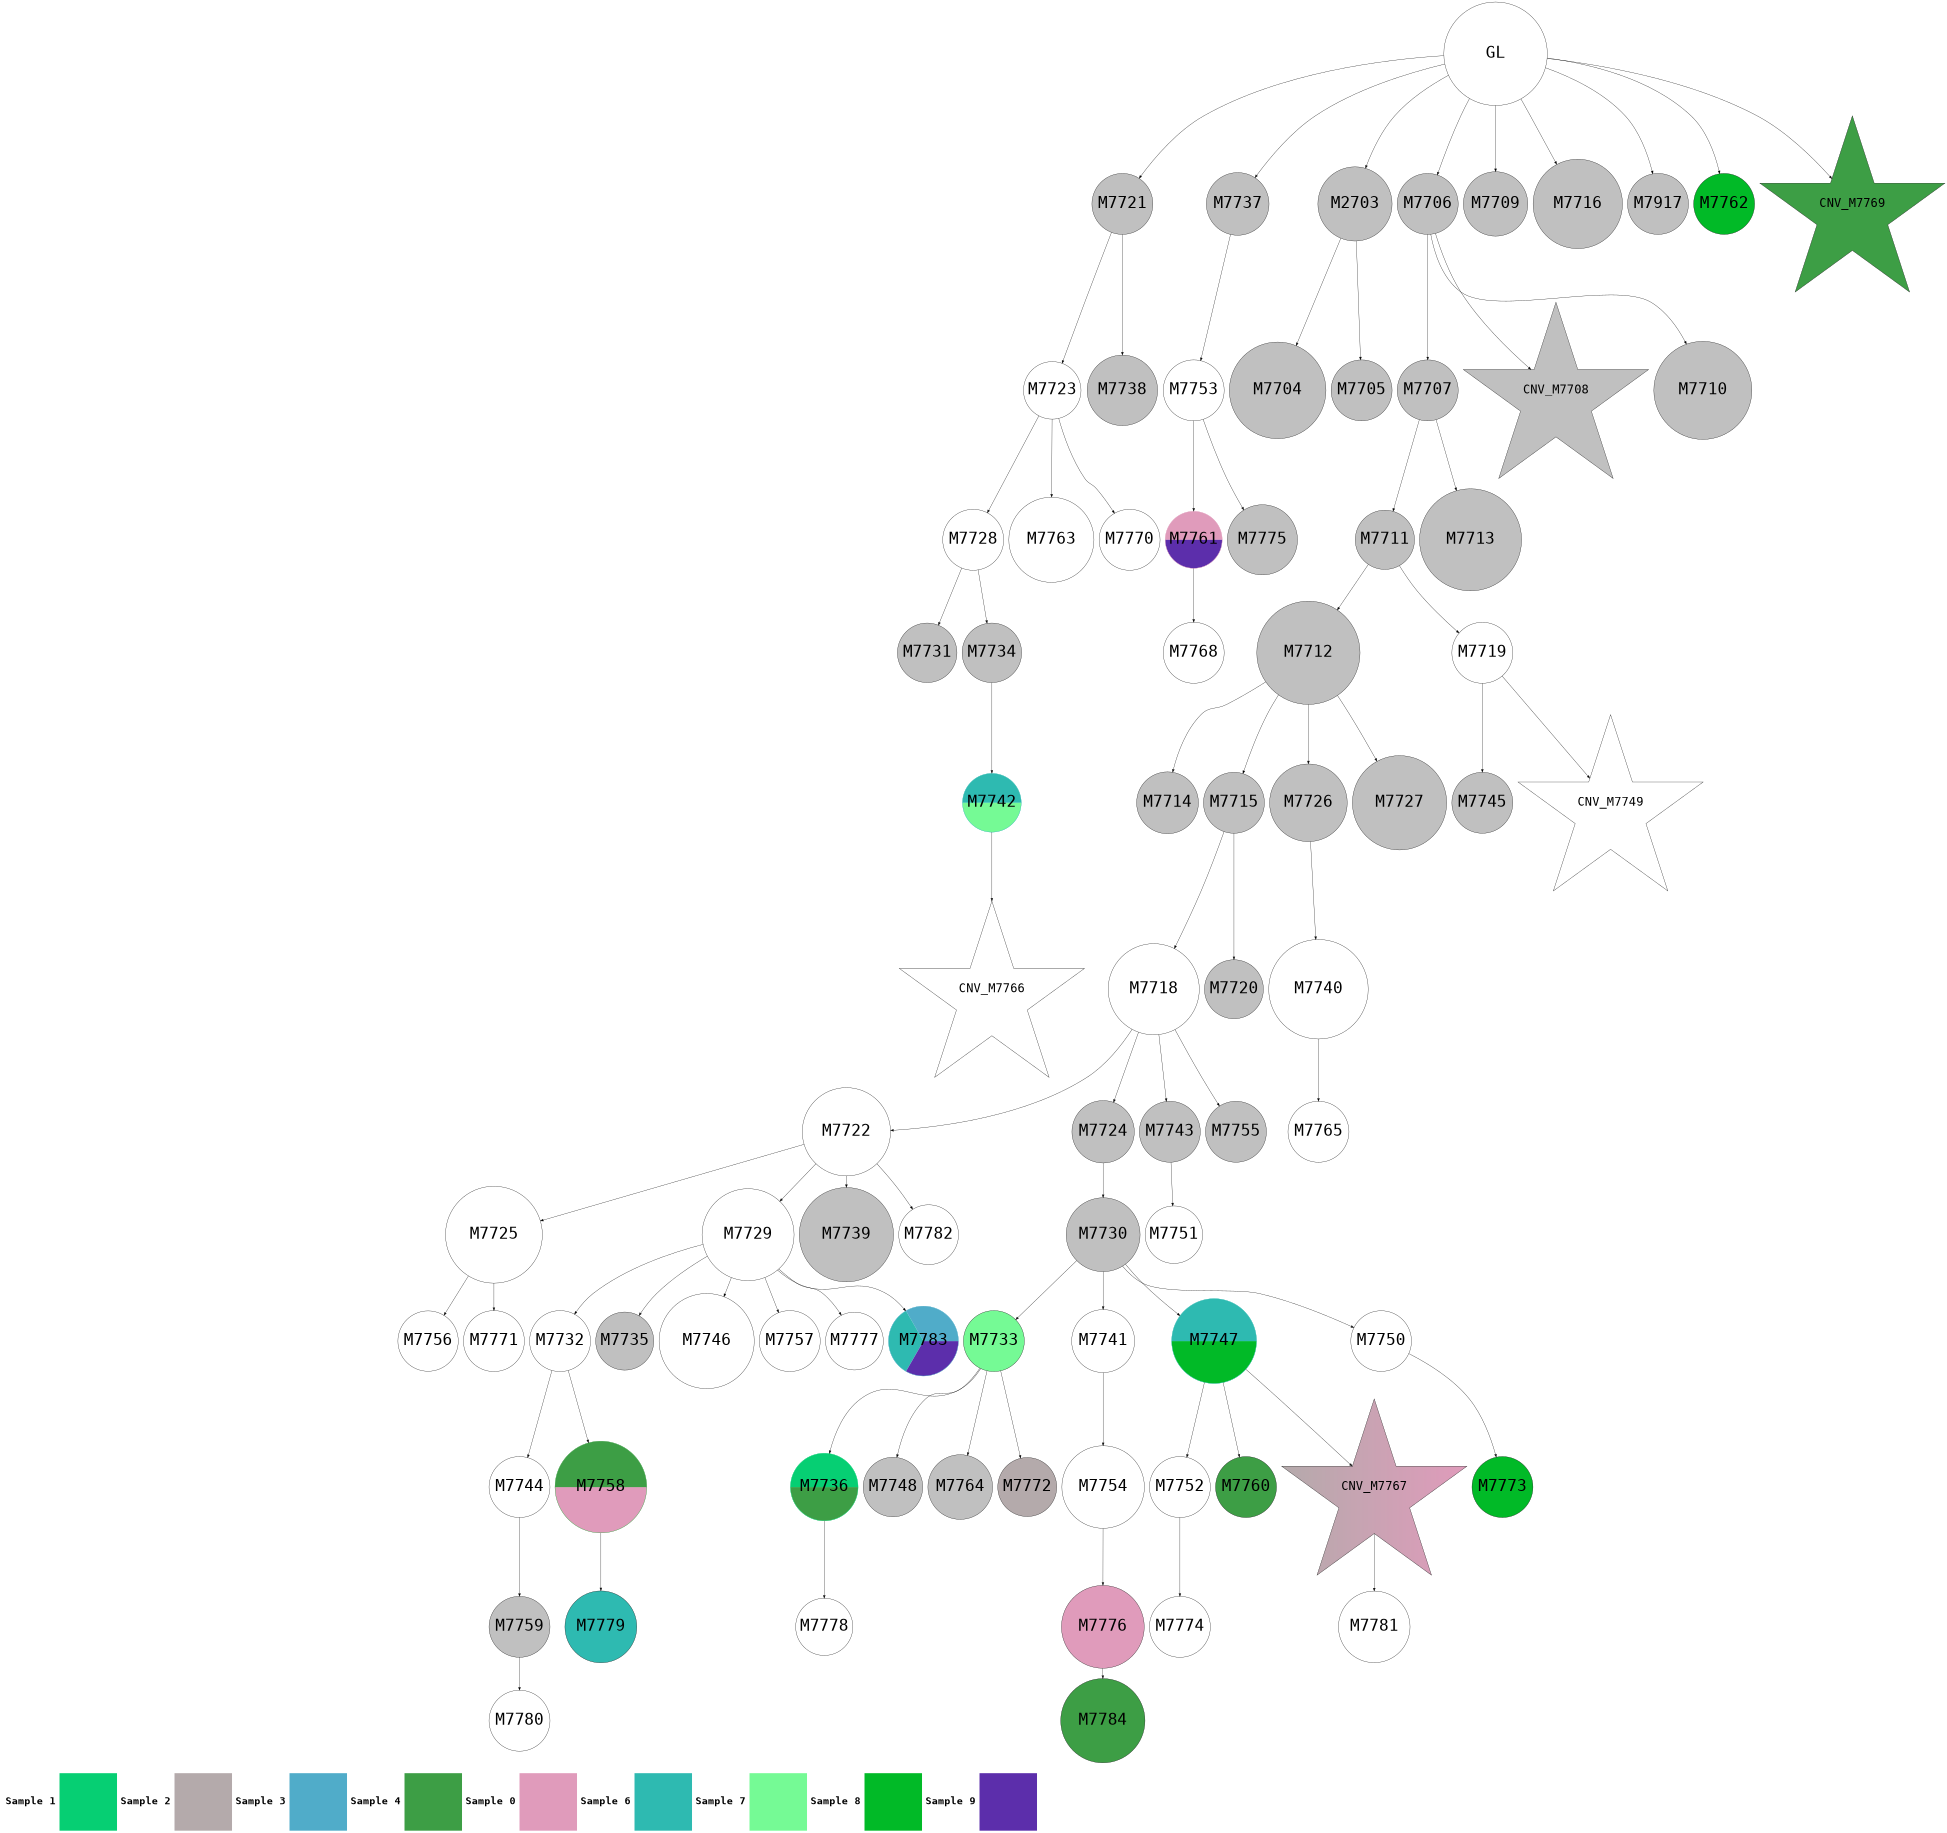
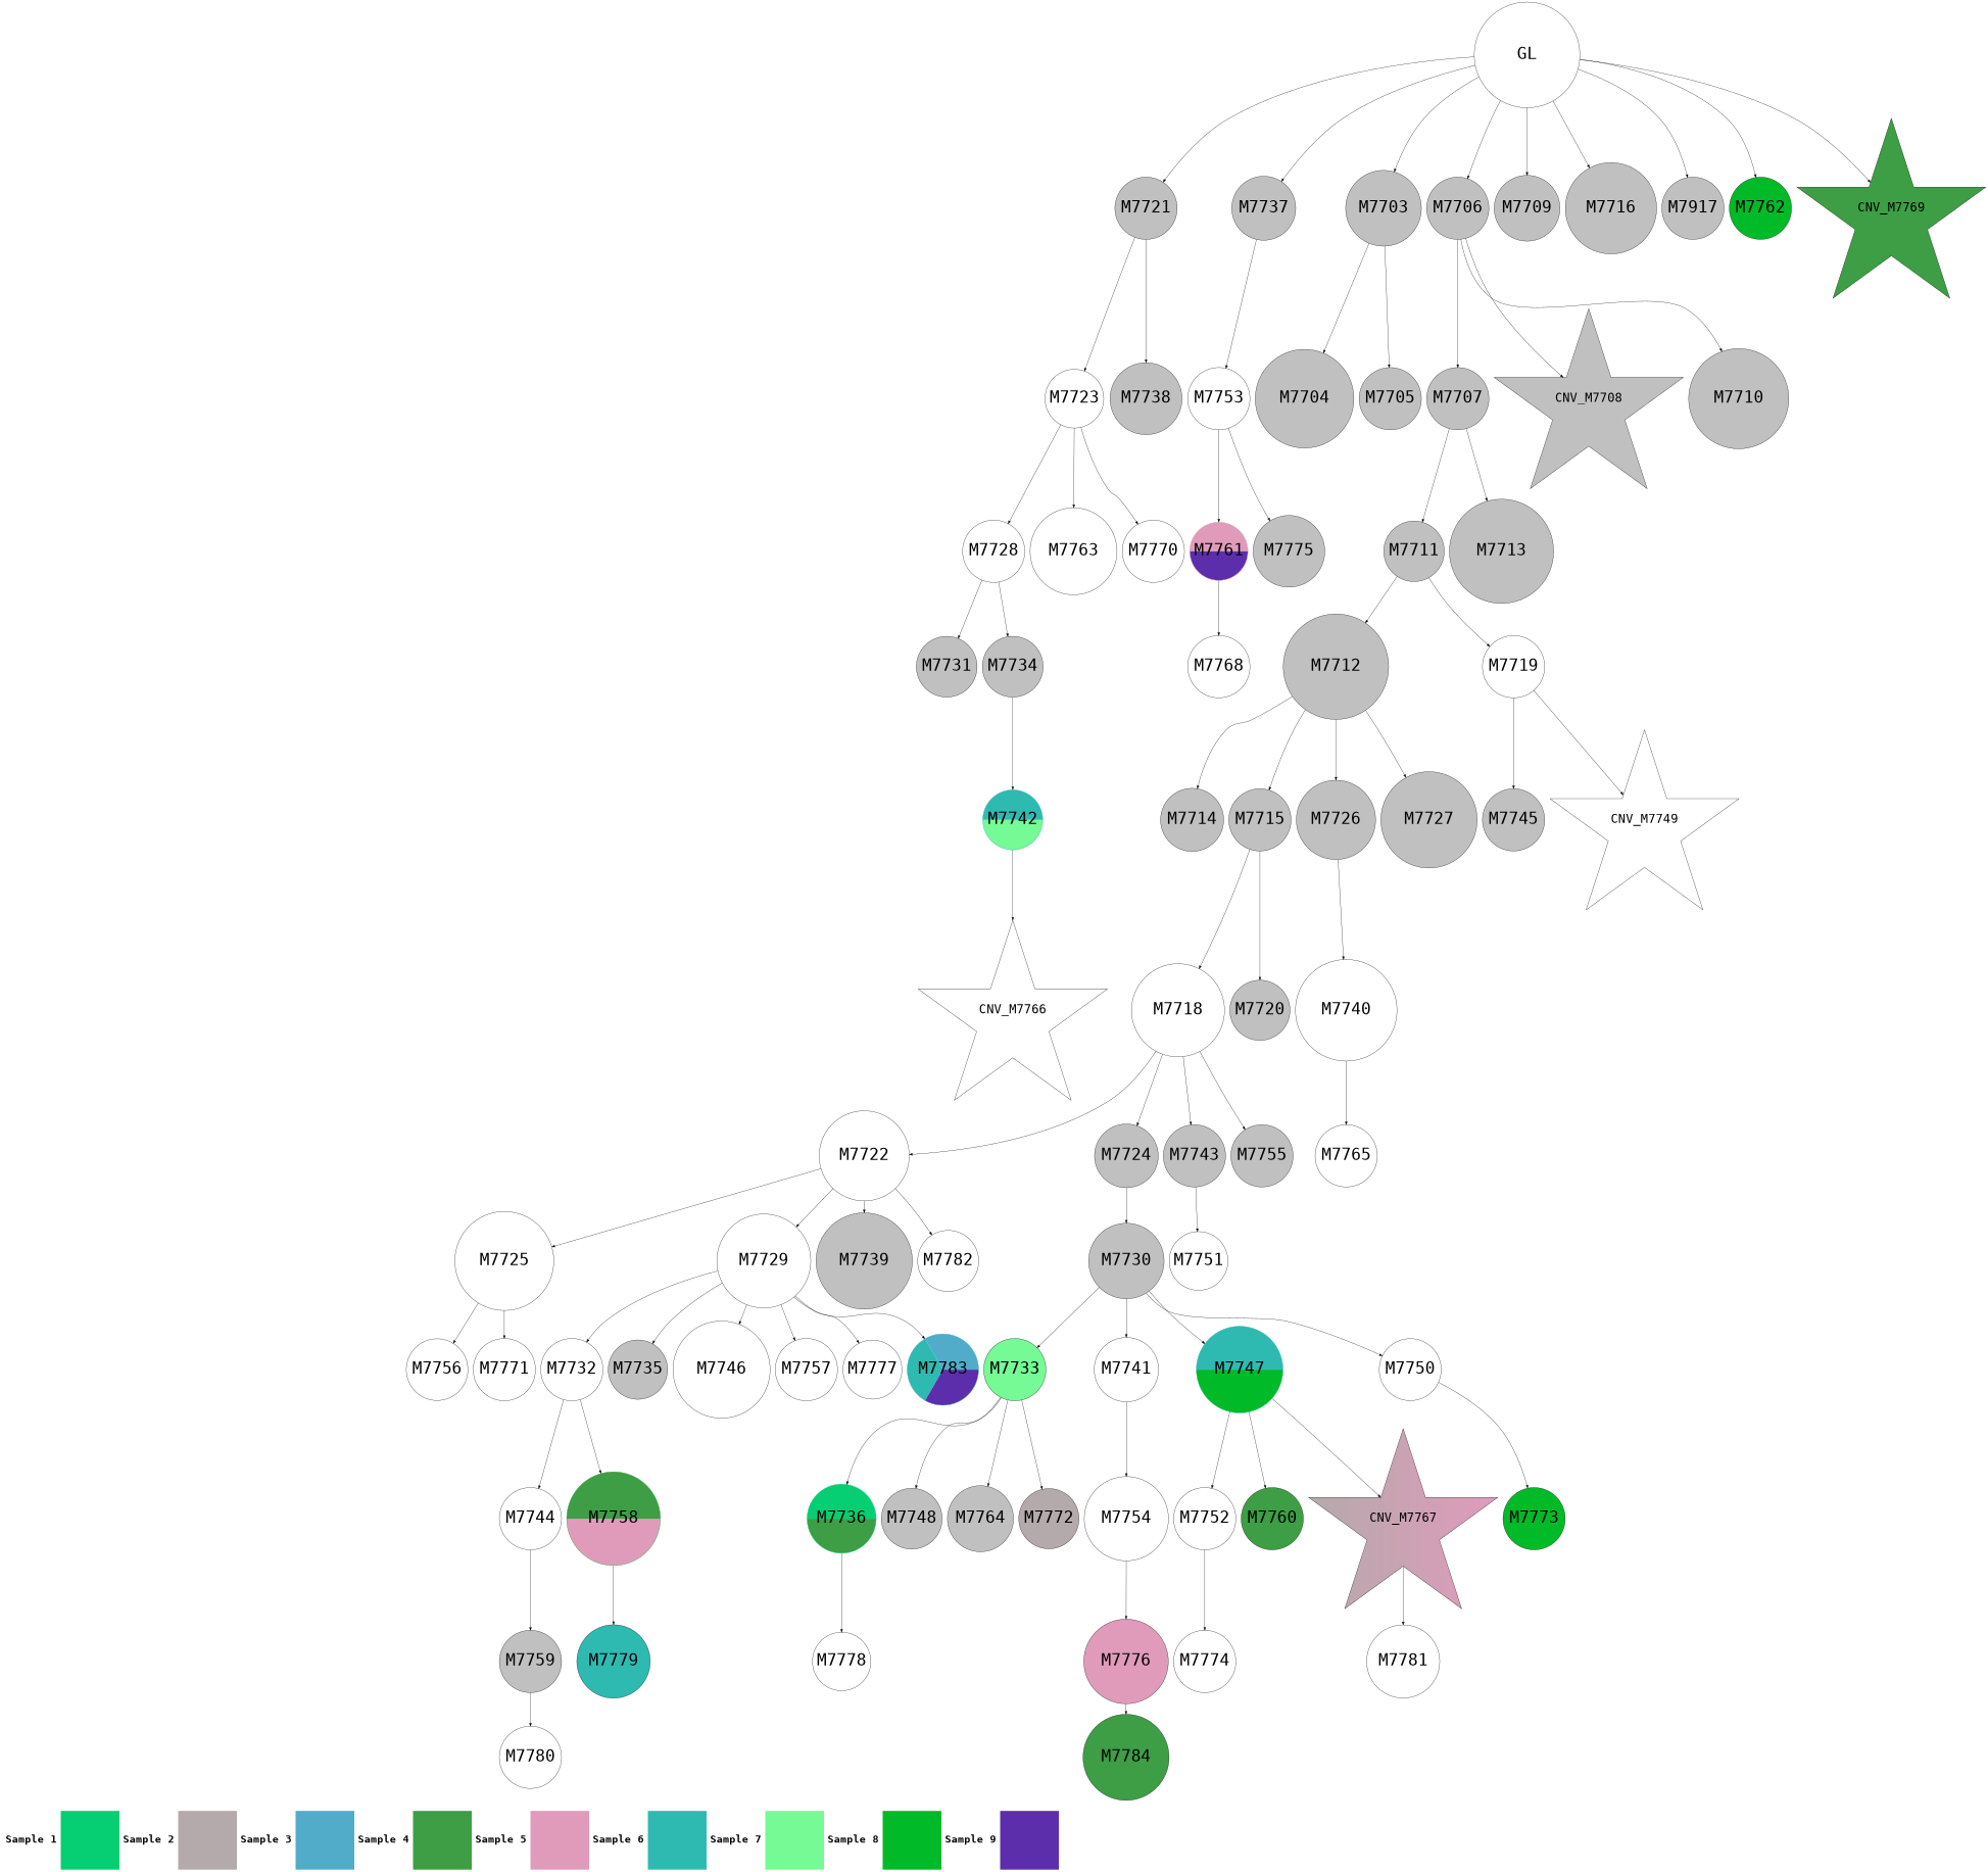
  digraph {
    fontname="DejaVu Sans Mono"
    rankdir=TB
    node [fontname="DejaVu Sans Mono" shape=circle fillcolor=grey fontsize=56 style=filled]
    edge [fontname="DejaVu Sans Mono"]
-   n1 [label=<<TABLE border="0" cellborder="0" cellspacing="0">  <TR><TD width="200" height="200" colspan="1"><FONT POINT-SIZE="36.0"><B>Sample 1</B></FONT></TD><TD width="200" height="200" colspan="1" BGCOLOR="#06cf73"></TD> <TD width="200" height="200" colspan="1"><FONT POINT-SIZE="36.0"><B>Sample 2</B></FONT></TD><TD width="200" height="200" colspan="1" BGCOLOR="#b4aaab"></TD> <TD width="200" height="200" colspan="1"><FONT POINT-SIZE="36.0"><B>Sample 3</B></FONT></TD><TD width="200" height="200" colspan="1" BGCOLOR="#50acc9"></TD> <TD width="200" height="200" colspan="1"><FONT POINT-SIZE="36.0"><B>Sample 4</B></FONT></TD><TD width="200" height="200" colspan="1" BGCOLOR="#3d9e45"></TD> <TD width="200" height="200" colspan="1"><FONT POINT-SIZE="36.0"><B>Sample 0</B></FONT></TD><TD width="200" height="200" colspan="1" BGCOLOR="#e09bbb"></TD> <TD width="200" height="200" colspan="1"><FONT POINT-SIZE="36.0"><B>Sample 6</B></FONT></TD><TD width="200" height="200" colspan="1" BGCOLOR="#2ebab1"></TD> <TD width="200" height="200" colspan="1"><FONT POINT-SIZE="36.0"><B>Sample 7</B></FONT></TD><TD width="200" height="200" colspan="1" BGCOLOR="#75fa95"></TD> <TD width="200" height="200" colspan="1"><FONT POINT-SIZE="36.0"><B>Sample 8</B></FONT></TD><TD width="200" height="200" colspan="1" BGCOLOR="#01ba27"></TD> <TD width="200" height="200" colspan="1"><FONT POINT-SIZE="36.0"><B>Sample 9</B></FONT></TD><TD width="200" height="200" colspan="1" BGCOLOR="#5c2eab"></TD> </TR></TABLE>> margin=0 shape=none fillcolor="" fontsize="" style=""]
+   n1 [label=<<TABLE border="0" cellborder="0" cellspacing="0">  <TR><TD width="200" height="200" colspan="1"><FONT POINT-SIZE="36.0"><B>Sample 1</B></FONT></TD><TD width="200" height="200" colspan="1" BGCOLOR="#06cf73"></TD> <TD width="200" height="200" colspan="1"><FONT POINT-SIZE="36.0"><B>Sample 2</B></FONT></TD><TD width="200" height="200" colspan="1" BGCOLOR="#b4aaab"></TD> <TD width="200" height="200" colspan="1"><FONT POINT-SIZE="36.0"><B>Sample 3</B></FONT></TD><TD width="200" height="200" colspan="1" BGCOLOR="#50acc9"></TD> <TD width="200" height="200" colspan="1"><FONT POINT-SIZE="36.0"><B>Sample 4</B></FONT></TD><TD width="200" height="200" colspan="1" BGCOLOR="#3d9e45"></TD> <TD width="200" height="200" colspan="1"><FONT POINT-SIZE="36.0"><B>Sample 5</B></FONT></TD><TD width="200" height="200" colspan="1" BGCOLOR="#e09bbb"></TD> <TD width="200" height="200" colspan="1"><FONT POINT-SIZE="36.0"><B>Sample 6</B></FONT></TD><TD width="200" height="200" colspan="1" BGCOLOR="#2ebab1"></TD> <TD width="200" height="200" colspan="1"><FONT POINT-SIZE="36.0"><B>Sample 7</B></FONT></TD><TD width="200" height="200" colspan="1" BGCOLOR="#75fa95"></TD> <TD width="200" height="200" colspan="1"><FONT POINT-SIZE="36.0"><B>Sample 8</B></FONT></TD><TD width="200" height="200" colspan="1" BGCOLOR="#01ba27"></TD> <TD width="200" height="200" colspan="1"><FONT POINT-SIZE="36.0"><B>Sample 9</B></FONT></TD><TD width="200" height="200" colspan="1" BGCOLOR="#5c2eab"></TD> </TR></TABLE>> margin=0 shape=none fillcolor="" fontsize="" style=""]
    n2 [height=2 label=M7711 width=2.22]
    n3 [height=2 label=M7712 width=4.99]
    n4 [fillcolor=white height=2 label=M7719 width=1.4]
    n5 [height=2 label=M7714 width=2.98]
    n6 [height=2 label=M7715 width=1.07]
    n7 [height=2 label=M7726 width=3.75]
    n8 [height=2 label=M7727 width=4.56]
    n9 [height=2 label=M7745 width=0.79]
    n10 [fillcolor=white fontsize=42 label=CNV_M7749 shape=star]
    n11 [fillcolor=white height=2 label=M7718 width=4.4]
    n12 [height=2 label=M7720 width=2.25]
    n13 [fillcolor=white height=2 label=M7740 width=4.81]
    n14 [fillcolor=white height=2 label=M7722 width=4.27]
    n15 [height=2 label=M7724 width=3.02]
    n16 [height=2 label=M7743 width=1.08]
    n17 [height=2 label=M7755 width=0.72]
    n18 [fillcolor=white height=2 label=M7765 width=1.26]
    n19 [fillcolor="#e09bbb" height=2 label=M7776 width=4]
    n20 [fillcolor="#3d9e45" height=2 label=M7784 width=4.07]
    n21 [fillcolor=white height=2 label=M7725 width=4.68]
    n22 [fillcolor=white height=2 label=M7729 width=4.45]
    n23 [height=2 label=M7739 width=4.56]
    n24 [fillcolor=white height=2 label=M7782 width=2.11]
    n25 [height=2 label=M7730 width=3.57]
    n26 [fillcolor=white height=2 label=M7751 width=2.58]
    n27 [fillcolor=white height=2 label=M7756 width=2.04]
    n28 [fillcolor=white height=2 label=M7771 width=0.34]
    n29 [fillcolor=white height=2 label=M7732 width=1.44]
    n30 [height=2 label=M7735 width=2.8]
    n31 [fillcolor=white height=2 label=M7746 width=4.6]
    n32 [fillcolor=white height=2 label=M7757 width=0.43]
    n33 [fillcolor=white height=2 label=M7777 width=2.46]
    n34 [color="#50acc9:#2ebab1:#5c2eab" height=2 label=M7783 style=wedged width=3.38 fillcolor=""]
    n35 [fillcolor="#75fa95" height=2 label=M7733 width=1.05]
    n36 [fillcolor=white height=2 label=M7741 width=3.04]
    n37 [color="#2ebab1:#01ba27" height=2 label=M7747 style=wedged width=4.1 fillcolor=""]
    n38 [fillcolor=white height=2 label=M7750 width=2.02]
    n39 [height=2 label=M7721 width=0.64]
    n40 [fillcolor=white height=2 label=M7723 width=2.57]
    n41 [height=2 label=M7738 width=3.4]
    n42 [fillcolor=white height=2 label=M7728 width=1.11]
    n43 [fillcolor=white height=2 label=M7763 width=4.11]
    n44 [fillcolor=white height=2 label=M7770 width=1.8]
    n45 [height=2 label=M7731 width=2.18]
    n46 [height=2 label=M7734 width=2.15]
    n47 [fillcolor=white height=2 label=M7744 width=0.07]
    n48 [color="#3d9e45:#e09bbb" height=2 label=M7758 style=wedged width=4.43 fillcolor=""]
    n49 [color="#2ebab1:#75fa95" height=2 label=M7742 style=wedged width=2.29 fillcolor=""]
    n50 [color="#06cf73:#3d9e45" height=2 label=M7736 style=wedged width=3.27 fillcolor=""]
    n51 [height=2 label=M7748 width=2.15]
    n52 [height=2 label=M7764 width=3.13]
    n53 [fillcolor="#b4aaab" height=2 label=M7772 width=2.24]
    n54 [fillcolor=white height=2 label=M7754 width=3.99]
    n55 [fillcolor=white height=2 label=M7752 width=0.66]
    n56 [fillcolor="#3d9e45" height=2 label=M7760 width=0.67]
    n57 [fillcolor="#b4aaab:#e09bbb" fontsize=42 label=CNV_M7767 shape=star]
    n58 [fillcolor="#01ba27" height=2 label=M7773 width=1.84]
    n59 [fillcolor=white fontsize=42 label=CNV_M7766 shape=star]
    n60 [height=2 label=M7759 width=0.03]
    n61 [fillcolor="#2ebab1" height=2 label=M7779 width=3.47]
    n62 [fillcolor=white height=2 label=M7778 width=2.67]
    n63 [fillcolor=white height=2 label=M7774 width=0.88]
    n64 [fillcolor=white height=2 label=M7781 width=3.46]
    n65 [fillcolor=white height=2 label=M7780 width=0.21]
    n66 [height=2 label=M7737 width=3.03]
    n67 [fillcolor=white height=2 label=M7753 width=0.13]
    n68 [color="#e09bbb:#5c2eab" height=2 label=M7761 style=wedged width=2.71 fillcolor=""]
    n69 [height=2 label=M7775 width=3.39]
    n70 [fillcolor=white height=2 label=M7768 width=0.7]
    n71 [height=5 label=GL width=5 shape="" fillcolor="" style=""]
-   n72 [height=2 label=M2703 width=3.59]
+   n72 [height=2 label=M7703 width=3.59]
    n73 [height=2 label=M7706 width=0.66]
    n74 [height=2 label=M7709 width=3.11]
    n75 [height=2 label=M7716 width=4.32]
    n76 [height=2 label=M7917 width=1.09]
    n77 [fillcolor="#01ba27" height=2 label=M7762 width=1.12]
    n78 [fillcolor="#3d9e45" fontsize=42 label=CNV_M7769 shape=star]
    n79 [height=2 label=M7704 width=4.67]
    n80 [height=2 label=M7705 width=1.68]
    n81 [height=2 label=M7707 width=0.16]
    n82 [fontsize=42 label=CNV_M7708 shape=star]
    n83 [height=2 label=M7710 width=4.73]
    n84 [height=2 label=M7713 width=4.93]
    subgraph sub_1 {
      rank=sink
      n1
    }
    n2 -> n3
    n2 -> n4
    n3 -> n5
    n3 -> n6
    n3 -> n7
    n3 -> n8
    n4 -> n9
    n4 -> n10
    n6 -> n11
    n6 -> n12
    n7 -> n13
    n11 -> n14
    n11 -> n15
    n11 -> n16
    n11 -> n17
    n13 -> n18
    n14 -> n21
    n14 -> n22
    n14 -> n23
    n14 -> n24
    n15 -> n25
    n16 -> n26
    n19 -> n20
    n21 -> n27
    n21 -> n28
    n22 -> n29
    n22 -> n30
    n22 -> n31
    n22 -> n32
    n22 -> n33
    n22 -> n34
    n25 -> n35
    n25 -> n36
    n25 -> n37
    n25 -> n38
    n29 -> n47
    n29 -> n48
    n35 -> n50
    n35 -> n51
    n35 -> n52
    n35 -> n53
    n36 -> n54
    n37 -> n55
    n37 -> n56
    n37 -> n57
    n38 -> n58
    n39 -> n40
    n39 -> n41
    n40 -> n42
    n40 -> n43
    n40 -> n44
    n42 -> n45
    n42 -> n46
    n46 -> n49
    n47 -> n60
    n48 -> n61
    n49 -> n59
    n50 -> n62
    n54 -> n19
    n55 -> n63
    n57 -> n64
    n60 -> n65
    n66 -> n67
    n67 -> n68
    n67 -> n69
    n68 -> n70
    n71 -> n39
    n71 -> n66
    n71 -> n72
    n71 -> n73
    n71 -> n74
    n71 -> n75
    n71 -> n76
    n71 -> n77
    n71 -> n78
    n72 -> n79
    n72 -> n80
    n73 -> n81
    n73 -> n82
    n73 -> n83
    n81 -> n2
    n81 -> n84
  }
